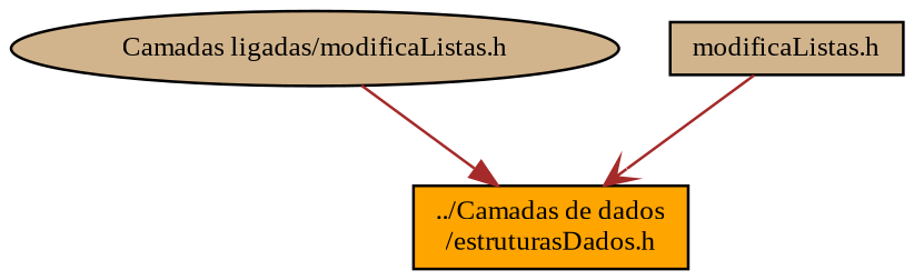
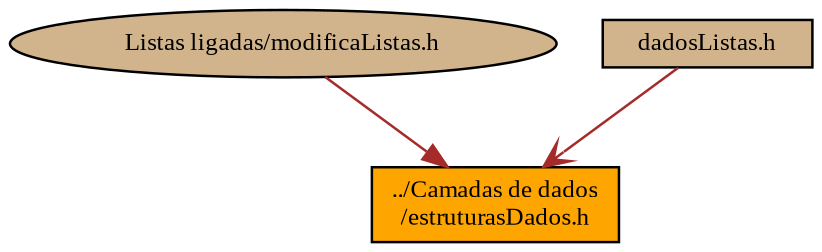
  digraph {
    fontname="Liberation Serif"
    node [color=black fillcolor=tan fontname="Liberation Serif" fontsize=10 shape=box style=filled]
    edge [color=brown fontname="Liberation Serif" fontsize=10 labelfontname=Helvetica labelfontsize=10 style=solid]
-   n1 [fontcolor=black height=0.2 label="Camadas ligadas/modificaListas.h" shape=ellipse width=0.4]
+   n1 [fontcolor=black height=0.2 label="Listas ligadas/modificaListas.h" shape=ellipse width=0.4]
    n2 [fillcolor=orange height=0.2 label="../Camadas de dados\l/estruturasDados.h" width=0.4]
-   n3 [height=0.2 label="modificaListas.h" width=0.4]
+   n3 [height=0.2 label="dadosListas.h" width=0.4]
    n1 -> n2 [arrowhead=normal]
    n3 -> n2 [arrowhead=vee]
  }
